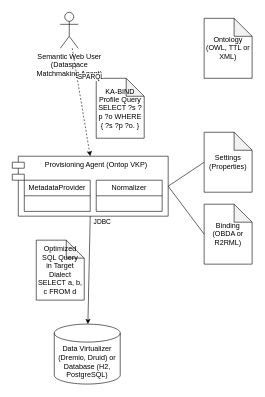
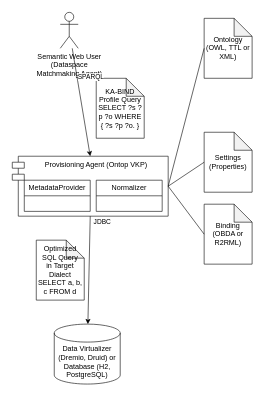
  <mxCell id="0" />
  <mxCell id="1" parent="0" />
  <mxCell id="2" value="Semantic Web User&lt;br&gt;(Dataspace &lt;br&gt;Matchmaking Agent)" style="shape=umlActor;verticalLabelPosition=bottom;verticalAlign=top;html=1;outlineConnect=0;" vertex="1" parent="1"><mxGeometry x="100" y="20" width="30" height="60" as="geometry" /></mxCell>
  <mxCell id="3" value="KA-BIND Profile Query&lt;br&gt;SELECT ?s ?p ?o WHERE { ?s ?p ?o. }" style="shape=note;whiteSpace=wrap;html=1;backgroundOutline=1;darkOpacity=0.05;" vertex="1" parent="1"><mxGeometry x="160" y="130" width="80" height="100" as="geometry" /></mxCell>
  <mxCell id="4" value="Data Virtualizer (Dremio, Druid) or Database (H2, PostgreSQL)" style="shape=cylinder3;whiteSpace=wrap;html=1;boundedLbl=1;backgroundOutline=1;size=15;" vertex="1" parent="1"><mxGeometry x="90" y="540" width="110" height="100" as="geometry" /></mxCell>
  <mxCell id="5" value="Optimized&lt;br&gt;SQL Query&lt;br&gt;in Target Dialect SELECT a, b, c FROM d" style="shape=note;whiteSpace=wrap;html=1;backgroundOutline=1;darkOpacity=0.05;" vertex="1" parent="1"><mxGeometry x="60" y="400" width="80" height="100" as="geometry" /></mxCell>
  <mxCell id="6" value="Provisioning Agent (Ontop VKP)" style="shape=module;align=left;spacingLeft=20;align=center;verticalAlign=top;whiteSpace=wrap;html=1;" vertex="1" parent="1"><mxGeometry x="20" y="260" width="260" height="100" as="geometry" /></mxCell>
  <mxCell id="7" value="MetadataProvider" style="swimlane;fontStyle=0;childLayout=stackLayout;horizontal=1;startSize=26;fillColor=none;horizontalStack=0;resizeParent=1;resizeParentMax=0;resizeLast=0;collapsible=1;marginBottom=0;whiteSpace=wrap;html=1;" vertex="1" parent="1"><mxGeometry x="40" y="300" width="110" height="52" as="geometry" /></mxCell>
  <mxCell id="8" value="Normalizer" style="swimlane;fontStyle=0;childLayout=stackLayout;horizontal=1;startSize=26;fillColor=none;horizontalStack=0;resizeParent=1;resizeParentMax=0;resizeLast=0;collapsible=1;marginBottom=0;whiteSpace=wrap;html=1;" vertex="1" parent="1"><mxGeometry x="160" y="300" width="110" height="52" as="geometry" /></mxCell>
  <mxCell id="9" value="Ontology&lt;br&gt;(OWL, TTL or XML)" style="shape=note;whiteSpace=wrap;html=1;backgroundOutline=1;darkOpacity=0.05;" vertex="1" parent="1"><mxGeometry x="340" y="30" width="80" height="100" as="geometry" /></mxCell>
  <mxCell id="10" value="Binding&lt;br&gt;(OBDA or R2RML)" style="shape=note;whiteSpace=wrap;html=1;backgroundOutline=1;darkOpacity=0.05;" vertex="1" parent="1"><mxGeometry x="340" y="340" width="80" height="100" as="geometry" /></mxCell>
  <mxCell id="11" value="Settings&lt;br&gt;(Properties)" style="shape=note;whiteSpace=wrap;html=1;backgroundOutline=1;darkOpacity=0.05;" vertex="1" parent="1"><mxGeometry x="340" y="220" width="80" height="100" as="geometry" /></mxCell>
  <mxCell id="12" value="" style="endArrow=none;html=1;rounded=0;exitX=1;exitY=0.5;exitDx=0;exitDy=0;entryX=0;entryY=0.5;entryDx=0;entryDy=0;entryPerimeter=0;" edge="1" parent="1" source="6" target="11"><mxGeometry width="50" height="50" relative="1" as="geometry"><mxPoint x="330" y="410" as="sourcePoint" /><mxPoint x="380" y="360" as="targetPoint" /></mxGeometry></mxCell>
+ <mxCell id="13" value="" style="endArrow=none;html=1;rounded=0;exitX=1;exitY=0.5;exitDx=0;exitDy=0;entryX=0;entryY=0.5;entryDx=0;entryDy=0;entryPerimeter=0;" edge="1" parent="1" source="6" target="9"><mxGeometry width="50" height="50" relative="1" as="geometry"><mxPoint x="290" y="320" as="sourcePoint" /><mxPoint x="350" y="250" as="targetPoint" /></mxGeometry></mxCell>
  <mxCell id="14" value="" style="endArrow=none;html=1;rounded=0;entryX=0;entryY=0.5;entryDx=0;entryDy=0;entryPerimeter=0;" edge="1" parent="1" target="10"><mxGeometry width="50" height="50" relative="1" as="geometry"><mxPoint x="280" y="310" as="sourcePoint" /><mxPoint x="350" y="90" as="targetPoint" /></mxGeometry></mxCell>
  <mxCell id="15" value="JDBC" style="endArrow=classic;html=1;rounded=0;exitX=0.5;exitY=1;exitDx=0;exitDy=0;" edge="1" parent="1" source="6" target="4"><mxGeometry x="-0.894" y="20" width="50" height="50" relative="1" as="geometry"><mxPoint x="330" y="410" as="sourcePoint" /><mxPoint x="380" y="360" as="targetPoint" /><mxPoint as="offset" /></mxGeometry></mxCell>
- <mxCell id="16" value="SPARQL" style="endArrow=classic;html=1;rounded=0;entryX=0.5;entryY=0;entryDx=0;entryDy=0;dashed=1;" edge="1" parent="1" source="2" target="6"><mxGeometry x="-0.424" y="23" width="50" height="50" relative="1" as="geometry"><mxPoint x="330" y="410" as="sourcePoint" /><mxPoint x="380" y="360" as="targetPoint" /><mxPoint as="offset" /></mxGeometry></mxCell>
+ <mxCell id="16" value="SPARQL" style="endArrow=classic;html=1;rounded=0;entryX=0.5;entryY=0;entryDx=0;entryDy=0;" edge="1" parent="1" source="2" target="6"><mxGeometry x="-0.424" y="23" width="50" height="50" relative="1" as="geometry"><mxPoint x="330" y="410" as="sourcePoint" /><mxPoint x="380" y="360" as="targetPoint" /><mxPoint as="offset" /></mxGeometry></mxCell>
